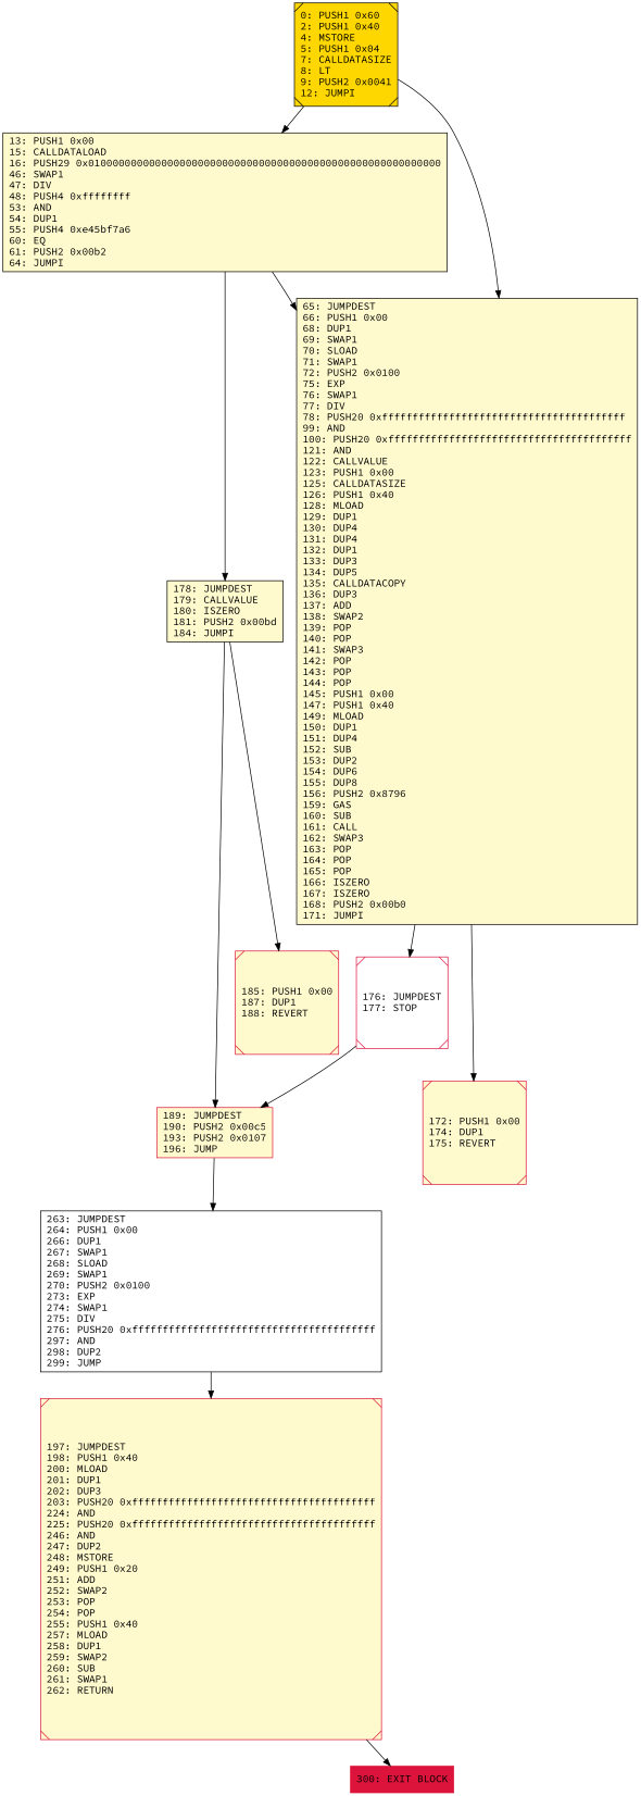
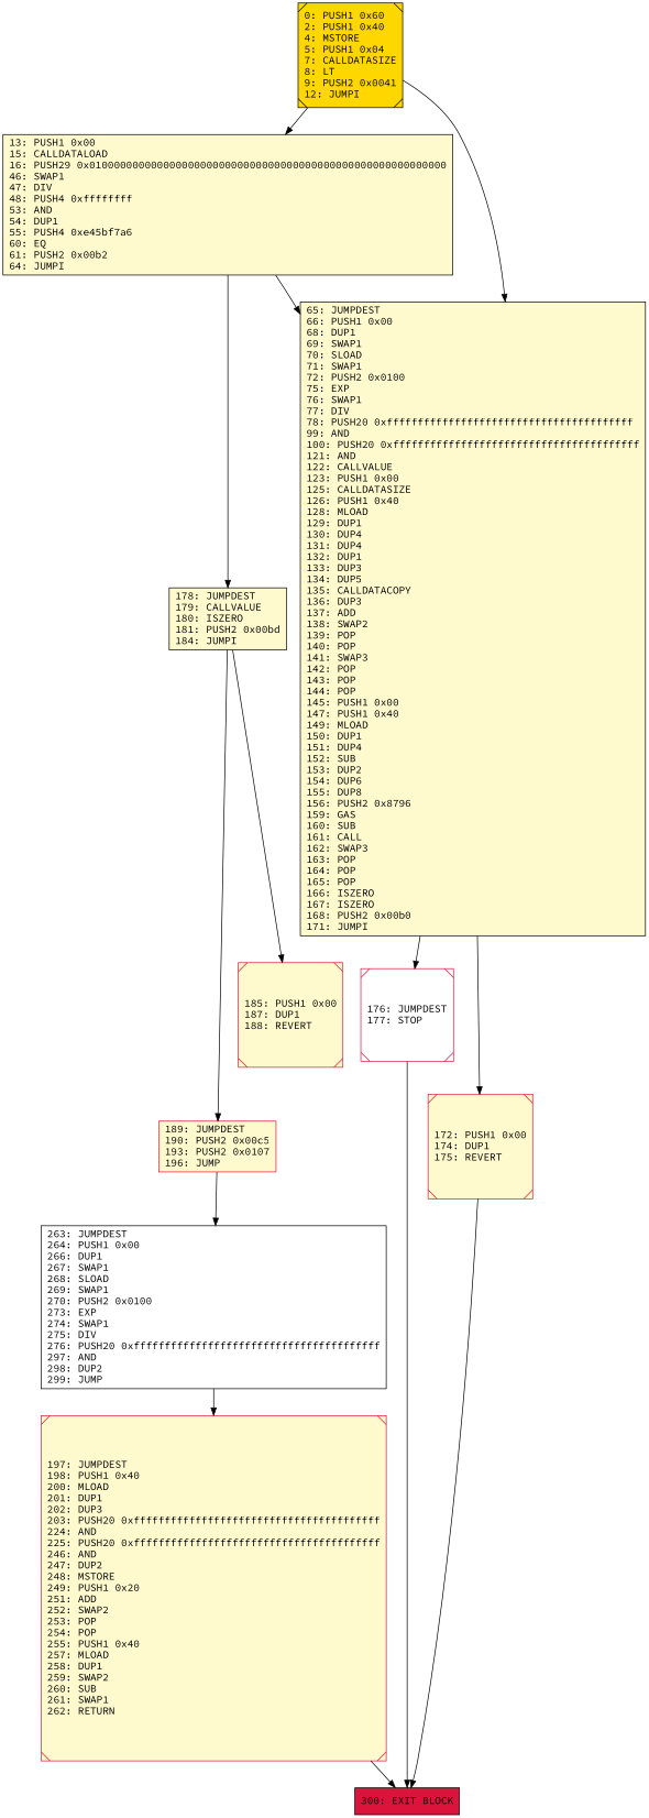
  digraph {
    fontname="Source Code Pro"
    rankdir=UD
    node [color=black fillcolor=lemonchiffon fontcolor=black fontname="Source Code Pro" shape=box style=filled]
    edge [fontname="Source Code Pro"]
    n1 [color=crimson label="189: JUMPDEST\l190: PUSH2 0x00c5\l193: PUSH2 0x0107\l196: JUMP\l"]
    n2 [fillcolor=white label="263: JUMPDEST\l264: PUSH1 0x00\l266: DUP1\l267: SWAP1\l268: SLOAD\l269: SWAP1\l270: PUSH2 0x0100\l273: EXP\l274: SWAP1\l275: DIV\l276: PUSH20 0xffffffffffffffffffffffffffffffffffffffff\l297: AND\l298: DUP2\l299: JUMP\l"]
    n3 [color=crimson label="197: JUMPDEST\l198: PUSH1 0x40\l200: MLOAD\l201: DUP1\l202: DUP3\l203: PUSH20 0xffffffffffffffffffffffffffffffffffffffff\l224: AND\l225: PUSH20 0xffffffffffffffffffffffffffffffffffffffff\l246: AND\l247: DUP2\l248: MSTORE\l249: PUSH1 0x20\l251: ADD\l252: SWAP2\l253: POP\l254: POP\l255: PUSH1 0x40\l257: MLOAD\l258: DUP1\l259: SWAP2\l260: SUB\l261: SWAP1\l262: RETURN\l" shape=Msquare]
-   n4 [color=crimson fillcolor=crimson label="300: EXIT BLOCK\l"]
+   n4 [fillcolor=crimson label="300: EXIT BLOCK\l"]
    n5 [label="178: JUMPDEST\l179: CALLVALUE\l180: ISZERO\l181: PUSH2 0x00bd\l184: JUMPI\l"]
    n6 [color=crimson label="185: PUSH1 0x00\l187: DUP1\l188: REVERT\l" shape=Msquare]
    n7 [color=crimson fillcolor=white label="176: JUMPDEST\l177: STOP\l" shape=Msquare]
    n8 [fillcolor=gold label="0: PUSH1 0x60\l2: PUSH1 0x40\l4: MSTORE\l5: PUSH1 0x04\l7: CALLDATASIZE\l8: LT\l9: PUSH2 0x0041\l12: JUMPI\l" shape=Msquare]
    n9 [label="13: PUSH1 0x00\l15: CALLDATALOAD\l16: PUSH29 0x0100000000000000000000000000000000000000000000000000000000\l46: SWAP1\l47: DIV\l48: PUSH4 0xffffffff\l53: AND\l54: DUP1\l55: PUSH4 0xe45bf7a6\l60: EQ\l61: PUSH2 0x00b2\l64: JUMPI\l"]
    n10 [label="65: JUMPDEST\l66: PUSH1 0x00\l68: DUP1\l69: SWAP1\l70: SLOAD\l71: SWAP1\l72: PUSH2 0x0100\l75: EXP\l76: SWAP1\l77: DIV\l78: PUSH20 0xffffffffffffffffffffffffffffffffffffffff\l99: AND\l100: PUSH20 0xffffffffffffffffffffffffffffffffffffffff\l121: AND\l122: CALLVALUE\l123: PUSH1 0x00\l125: CALLDATASIZE\l126: PUSH1 0x40\l128: MLOAD\l129: DUP1\l130: DUP4\l131: DUP4\l132: DUP1\l133: DUP3\l134: DUP5\l135: CALLDATACOPY\l136: DUP3\l137: ADD\l138: SWAP2\l139: POP\l140: POP\l141: SWAP3\l142: POP\l143: POP\l144: POP\l145: PUSH1 0x00\l147: PUSH1 0x40\l149: MLOAD\l150: DUP1\l151: DUP4\l152: SUB\l153: DUP2\l154: DUP6\l155: DUP8\l156: PUSH2 0x8796\l159: GAS\l160: SUB\l161: CALL\l162: SWAP3\l163: POP\l164: POP\l165: POP\l166: ISZERO\l167: ISZERO\l168: PUSH2 0x00b0\l171: JUMPI\l"]
    n11 [color=crimson label="172: PUSH1 0x00\l174: DUP1\l175: REVERT\l" shape=Msquare]
    n1 -> n2
    n2 -> n3
    n3 -> n4
    n5 -> n1
    n5 -> n6
-   n7 -> n1
+   n7 -> n4
    n8 -> n9
    n8 -> n10
    n9 -> n5
    n9 -> n10
    n10 -> n7
    n10 -> n11
+   n11 -> n4
  }
